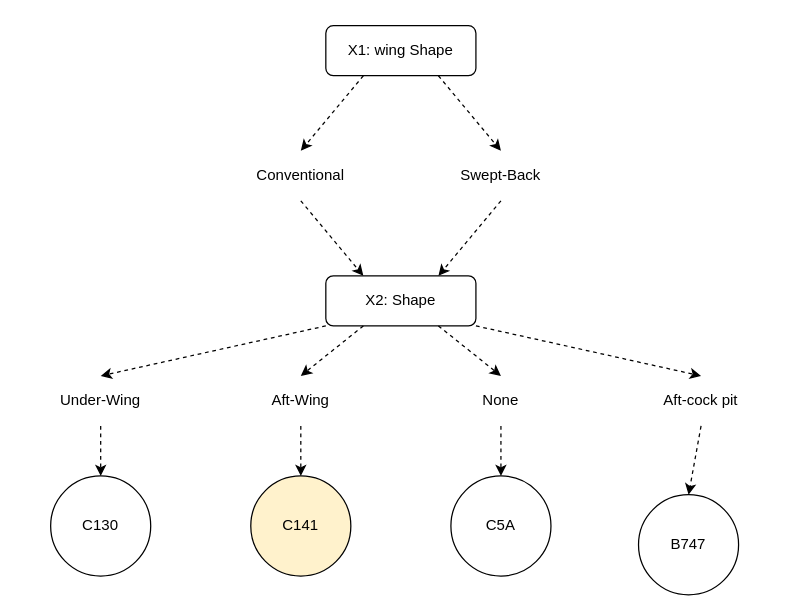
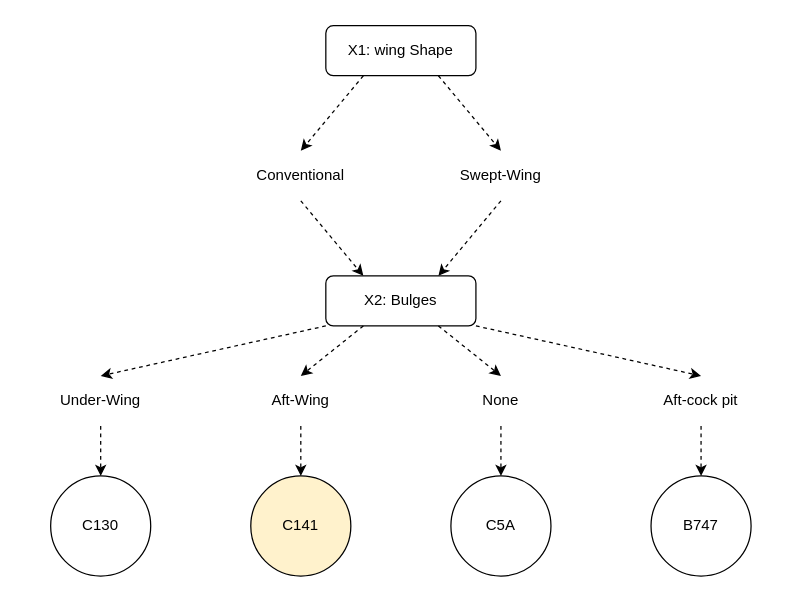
  <mxCell id="0" />
  <mxCell id="1" parent="0" />
  <mxCell id="2" value="X1: wing Shape" style="rounded=1;whiteSpace=wrap;html=1;" parent="1" vertex="1"><mxGeometry x="260" y="20" width="120" height="40" as="geometry" /></mxCell>
- <mxCell id="3" value="X2: Shape" style="rounded=1;whiteSpace=wrap;html=1;" parent="1" vertex="1"><mxGeometry x="260" y="220" width="120" height="40" as="geometry" /></mxCell>
+ <mxCell id="3" value="X2: Bulges" style="rounded=1;whiteSpace=wrap;html=1;" parent="1" vertex="1"><mxGeometry x="260" y="220" width="120" height="40" as="geometry" /></mxCell>
  <mxCell id="4" value="Conventional" style="text;html=1;strokeColor=none;fillColor=none;align=center;verticalAlign=middle;whiteSpace=wrap;rounded=0;" parent="1" vertex="1"><mxGeometry x="180" y="120" width="120" height="40" as="geometry" /></mxCell>
- <mxCell id="5" value="Swept-Back" style="text;html=1;strokeColor=none;fillColor=none;align=center;verticalAlign=middle;whiteSpace=wrap;rounded=0;" parent="1" vertex="1"><mxGeometry x="340" y="120" width="120" height="40" as="geometry" /></mxCell>
+ <mxCell id="5" value="Swept-Wing" style="text;html=1;strokeColor=none;fillColor=none;align=center;verticalAlign=middle;whiteSpace=wrap;rounded=0;" parent="1" vertex="1"><mxGeometry x="340" y="120" width="120" height="40" as="geometry" /></mxCell>
  <mxCell id="6" value="" style="endArrow=classic;dashed=1;html=1;endFill=1;exitX=0.5;exitY=1;exitDx=0;exitDy=0;entryX=0.25;entryY=0;entryDx=0;entryDy=0;" parent="1" source="4" target="3" edge="1"><mxGeometry width="50" height="50" relative="1" as="geometry"><mxPoint x="290" y="210" as="sourcePoint" /><mxPoint x="340" y="160" as="targetPoint" /></mxGeometry></mxCell>
  <mxCell id="7" value="" style="endArrow=classic;dashed=1;html=1;endFill=1;entryX=0.75;entryY=0;entryDx=0;entryDy=0;exitX=0.5;exitY=1;exitDx=0;exitDy=0;" parent="1" source="5" target="3" edge="1"><mxGeometry width="50" height="50" relative="1" as="geometry"><mxPoint x="290" y="210" as="sourcePoint" /><mxPoint x="340" y="160" as="targetPoint" /></mxGeometry></mxCell>
  <mxCell id="8" value="" style="endArrow=classic;dashed=1;html=1;endFill=1;entryX=0.5;entryY=0;entryDx=0;entryDy=0;exitX=0.25;exitY=1;exitDx=0;exitDy=0;" parent="1" source="2" target="4" edge="1"><mxGeometry width="50" height="50" relative="1" as="geometry"><mxPoint x="290" y="210" as="sourcePoint" /><mxPoint x="340" y="160" as="targetPoint" /></mxGeometry></mxCell>
  <mxCell id="9" value="" style="endArrow=classic;dashed=1;html=1;endFill=1;entryX=0.5;entryY=0;entryDx=0;entryDy=0;exitX=0.75;exitY=1;exitDx=0;exitDy=0;" parent="1" source="2" target="5" edge="1"><mxGeometry width="50" height="50" relative="1" as="geometry"><mxPoint x="290" y="210" as="sourcePoint" /><mxPoint x="340" y="160" as="targetPoint" /></mxGeometry></mxCell>
  <mxCell id="10" value="Aft-Wing" style="text;html=1;strokeColor=none;fillColor=none;align=center;verticalAlign=middle;whiteSpace=wrap;rounded=0;" parent="1" vertex="1"><mxGeometry x="180" y="300" width="120" height="40" as="geometry" /></mxCell>
  <mxCell id="11" value="None" style="text;html=1;strokeColor=none;fillColor=none;align=center;verticalAlign=middle;whiteSpace=wrap;rounded=0;" parent="1" vertex="1"><mxGeometry x="340" y="300" width="120" height="40" as="geometry" /></mxCell>
  <mxCell id="12" value="Aft-cock pit" style="text;html=1;strokeColor=none;fillColor=none;align=center;verticalAlign=middle;whiteSpace=wrap;rounded=0;" parent="1" vertex="1"><mxGeometry x="500" y="300" width="120" height="40" as="geometry" /></mxCell>
  <mxCell id="13" value="Under-Wing" style="text;html=1;strokeColor=none;fillColor=none;align=center;verticalAlign=middle;whiteSpace=wrap;rounded=0;" parent="1" vertex="1"><mxGeometry x="20" y="300" width="120" height="40" as="geometry" /></mxCell>
  <mxCell id="14" value="" style="endArrow=classic;dashed=1;html=1;endFill=1;exitX=0;exitY=1;exitDx=0;exitDy=0;entryX=0.5;entryY=0;entryDx=0;entryDy=0;" parent="1" source="3" target="13" edge="1"><mxGeometry width="50" height="50" relative="1" as="geometry"><mxPoint x="310" y="410" as="sourcePoint" /><mxPoint x="360" y="360" as="targetPoint" /></mxGeometry></mxCell>
  <mxCell id="15" value="" style="endArrow=classic;dashed=1;html=1;endFill=1;exitX=0.25;exitY=1;exitDx=0;exitDy=0;entryX=0.5;entryY=0;entryDx=0;entryDy=0;" parent="1" source="3" target="10" edge="1"><mxGeometry width="50" height="50" relative="1" as="geometry"><mxPoint x="310" y="410" as="sourcePoint" /><mxPoint x="360" y="360" as="targetPoint" /></mxGeometry></mxCell>
  <mxCell id="16" value="" style="endArrow=classic;dashed=1;html=1;endFill=1;exitX=0.75;exitY=1;exitDx=0;exitDy=0;entryX=0.5;entryY=0;entryDx=0;entryDy=0;" parent="1" source="3" target="11" edge="1"><mxGeometry width="50" height="50" relative="1" as="geometry"><mxPoint x="310" y="410" as="sourcePoint" /><mxPoint x="360" y="360" as="targetPoint" /></mxGeometry></mxCell>
  <mxCell id="17" value="" style="endArrow=classic;dashed=1;html=1;endFill=1;exitX=1;exitY=1;exitDx=0;exitDy=0;entryX=0.5;entryY=0;entryDx=0;entryDy=0;" parent="1" source="3" target="12" edge="1"><mxGeometry width="50" height="50" relative="1" as="geometry"><mxPoint x="310" y="410" as="sourcePoint" /><mxPoint x="360" y="360" as="targetPoint" /></mxGeometry></mxCell>
  <mxCell id="18" value="C130" style="ellipse;whiteSpace=wrap;html=1;" parent="1" vertex="1"><mxGeometry x="40" y="380" width="80" height="80" as="geometry" /></mxCell>
  <mxCell id="19" value="C141" style="ellipse;whiteSpace=wrap;html=1;fillColor=#fff2cc;" parent="1" vertex="1"><mxGeometry x="200" y="380" width="80" height="80" as="geometry" /></mxCell>
  <mxCell id="20" value="C5A" style="ellipse;whiteSpace=wrap;html=1;" parent="1" vertex="1"><mxGeometry x="360" y="380" width="80" height="80" as="geometry" /></mxCell>
- <mxCell id="21" value="B747" style="ellipse;whiteSpace=wrap;html=1;" parent="1" vertex="1"><mxGeometry x="510" y="395" width="80" height="80" as="geometry" /></mxCell>
+ <mxCell id="21" value="B747" style="ellipse;whiteSpace=wrap;html=1;" parent="1" vertex="1"><mxGeometry x="520" y="380" width="80" height="80" as="geometry" /></mxCell>
  <mxCell id="22" value="" style="endArrow=classic;dashed=1;html=1;endFill=1;exitX=0.5;exitY=1;exitDx=0;exitDy=0;" parent="1" source="13" target="18" edge="1"><mxGeometry width="50" height="50" relative="1" as="geometry"><mxPoint x="350" y="440" as="sourcePoint" /><mxPoint x="400" y="390" as="targetPoint" /></mxGeometry></mxCell>
  <mxCell id="23" value="" style="endArrow=classic;dashed=1;html=1;endFill=1;exitX=0.5;exitY=1;exitDx=0;exitDy=0;entryX=0.5;entryY=0;entryDx=0;entryDy=0;" parent="1" source="10" target="19" edge="1"><mxGeometry width="50" height="50" relative="1" as="geometry"><mxPoint x="350" y="440" as="sourcePoint" /><mxPoint x="400" y="390" as="targetPoint" /></mxGeometry></mxCell>
  <mxCell id="24" value="" style="endArrow=classic;dashed=1;html=1;endFill=1;exitX=0.5;exitY=1;exitDx=0;exitDy=0;entryX=0.5;entryY=0;entryDx=0;entryDy=0;" parent="1" source="11" target="20" edge="1"><mxGeometry width="50" height="50" relative="1" as="geometry"><mxPoint x="350" y="440" as="sourcePoint" /><mxPoint x="400" y="390" as="targetPoint" /></mxGeometry></mxCell>
  <mxCell id="25" value="" style="endArrow=classic;dashed=1;html=1;endFill=1;exitX=0.5;exitY=1;exitDx=0;exitDy=0;entryX=0.5;entryY=0;entryDx=0;entryDy=0;" parent="1" source="12" target="21" edge="1"><mxGeometry width="50" height="50" relative="1" as="geometry"><mxPoint x="350" y="440" as="sourcePoint" /><mxPoint x="400" y="390" as="targetPoint" /></mxGeometry></mxCell>
